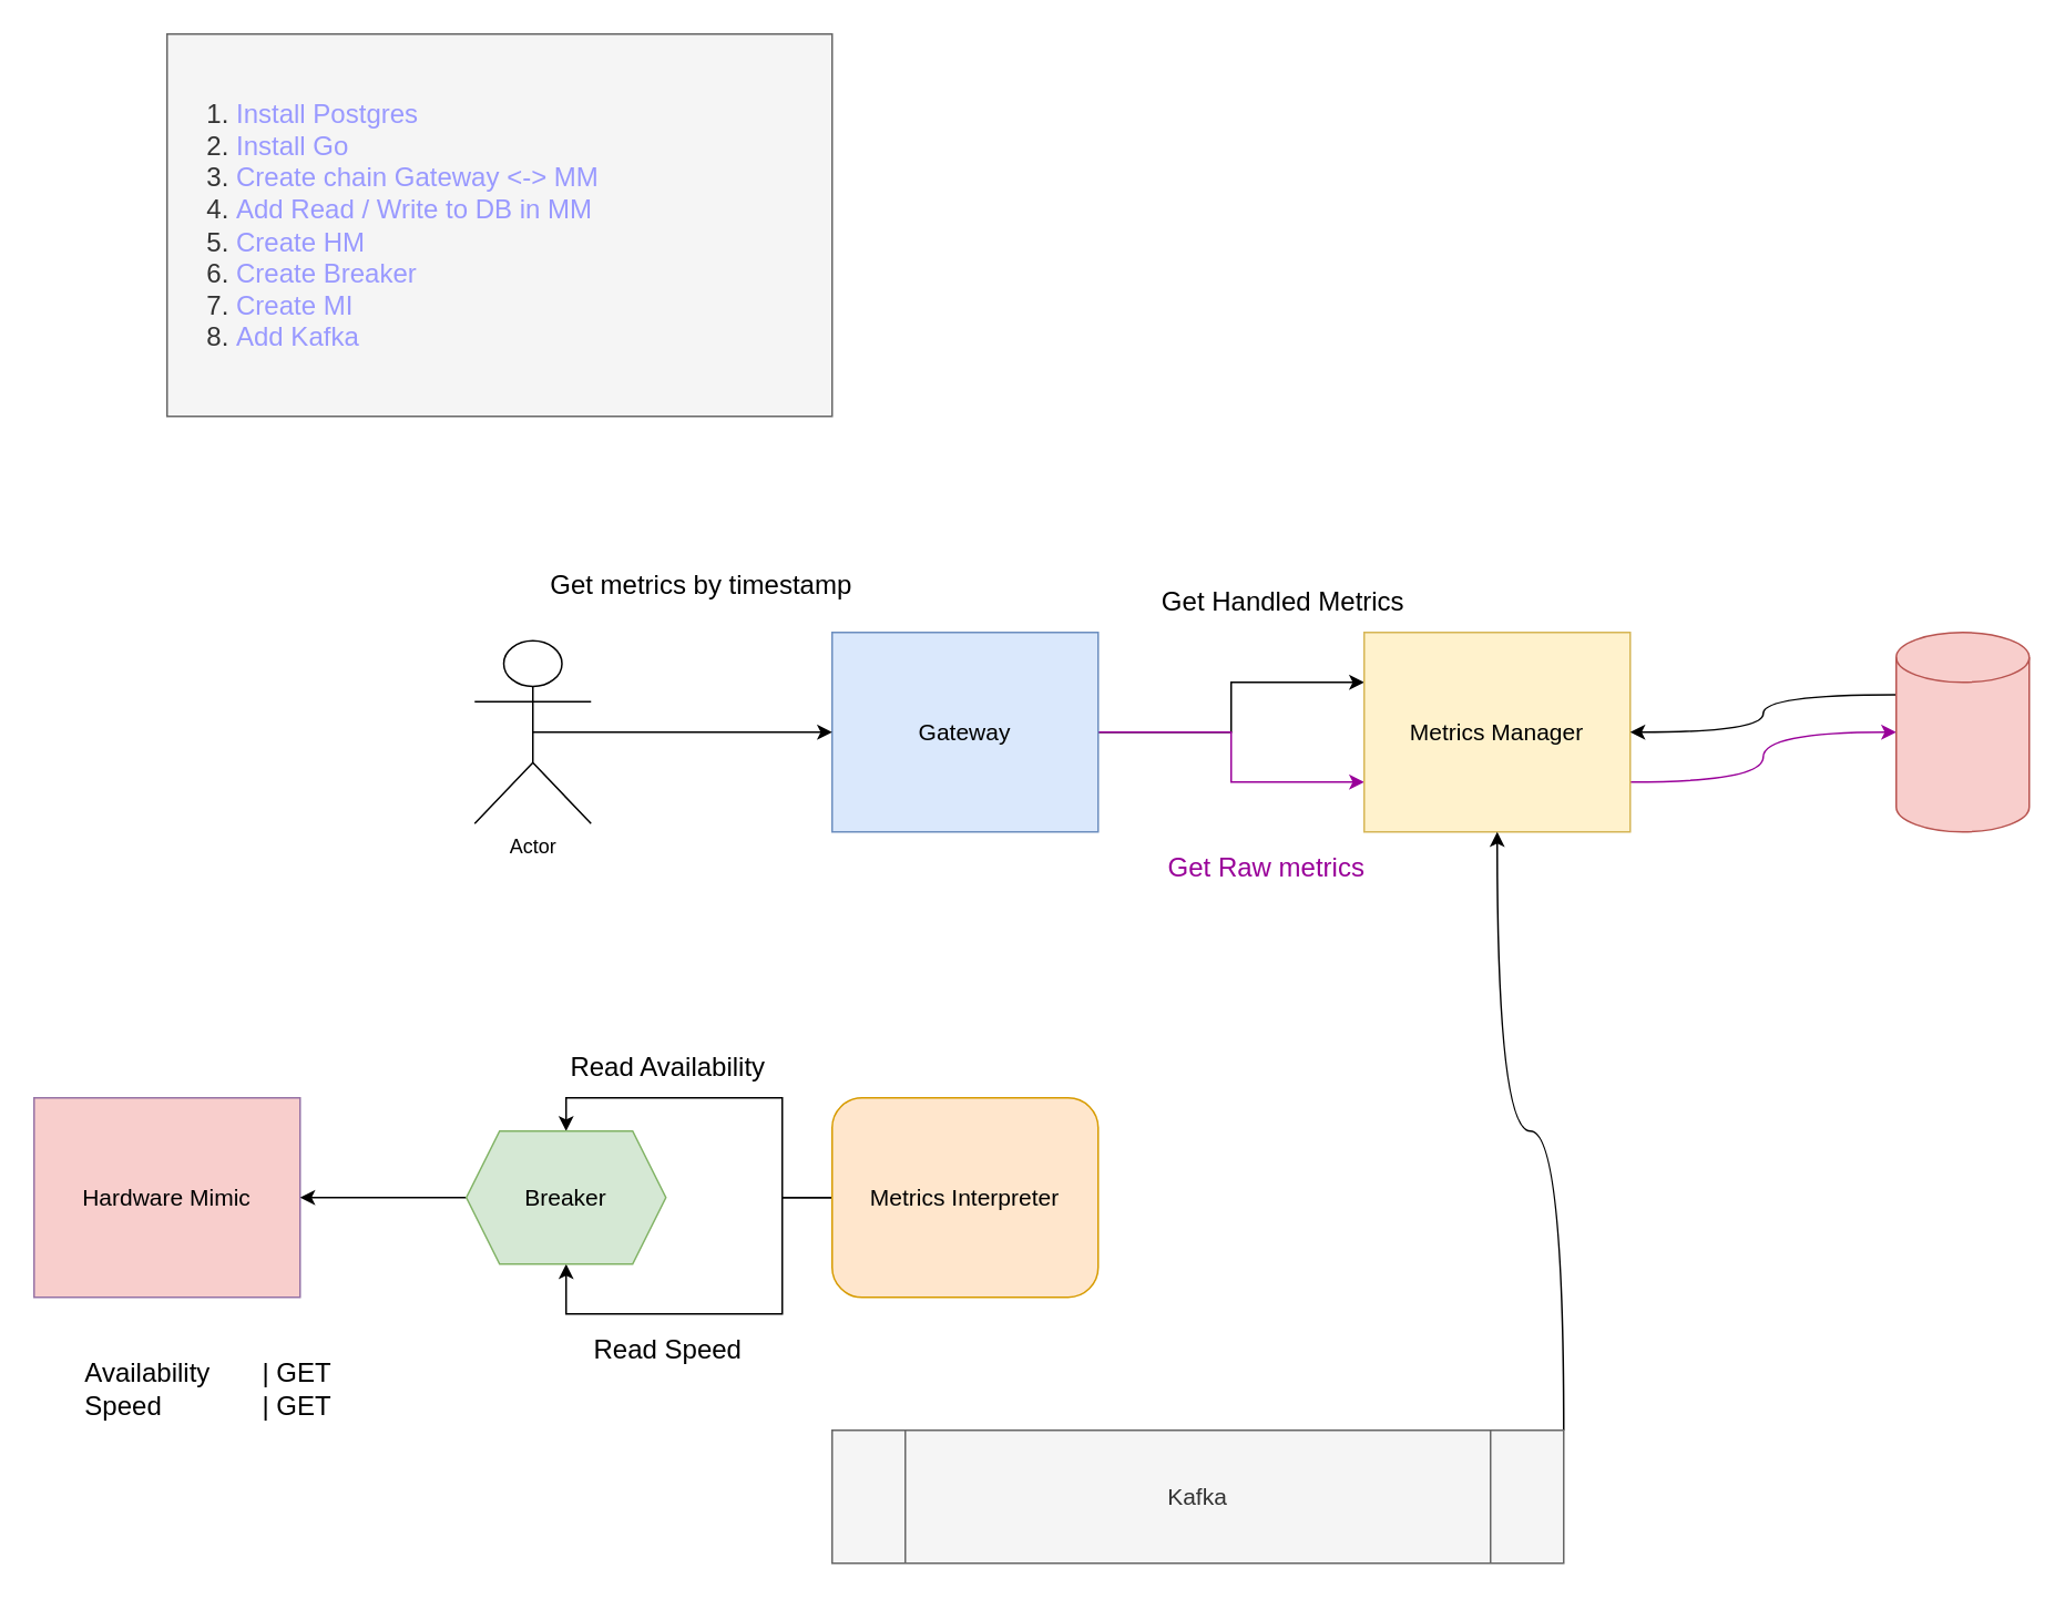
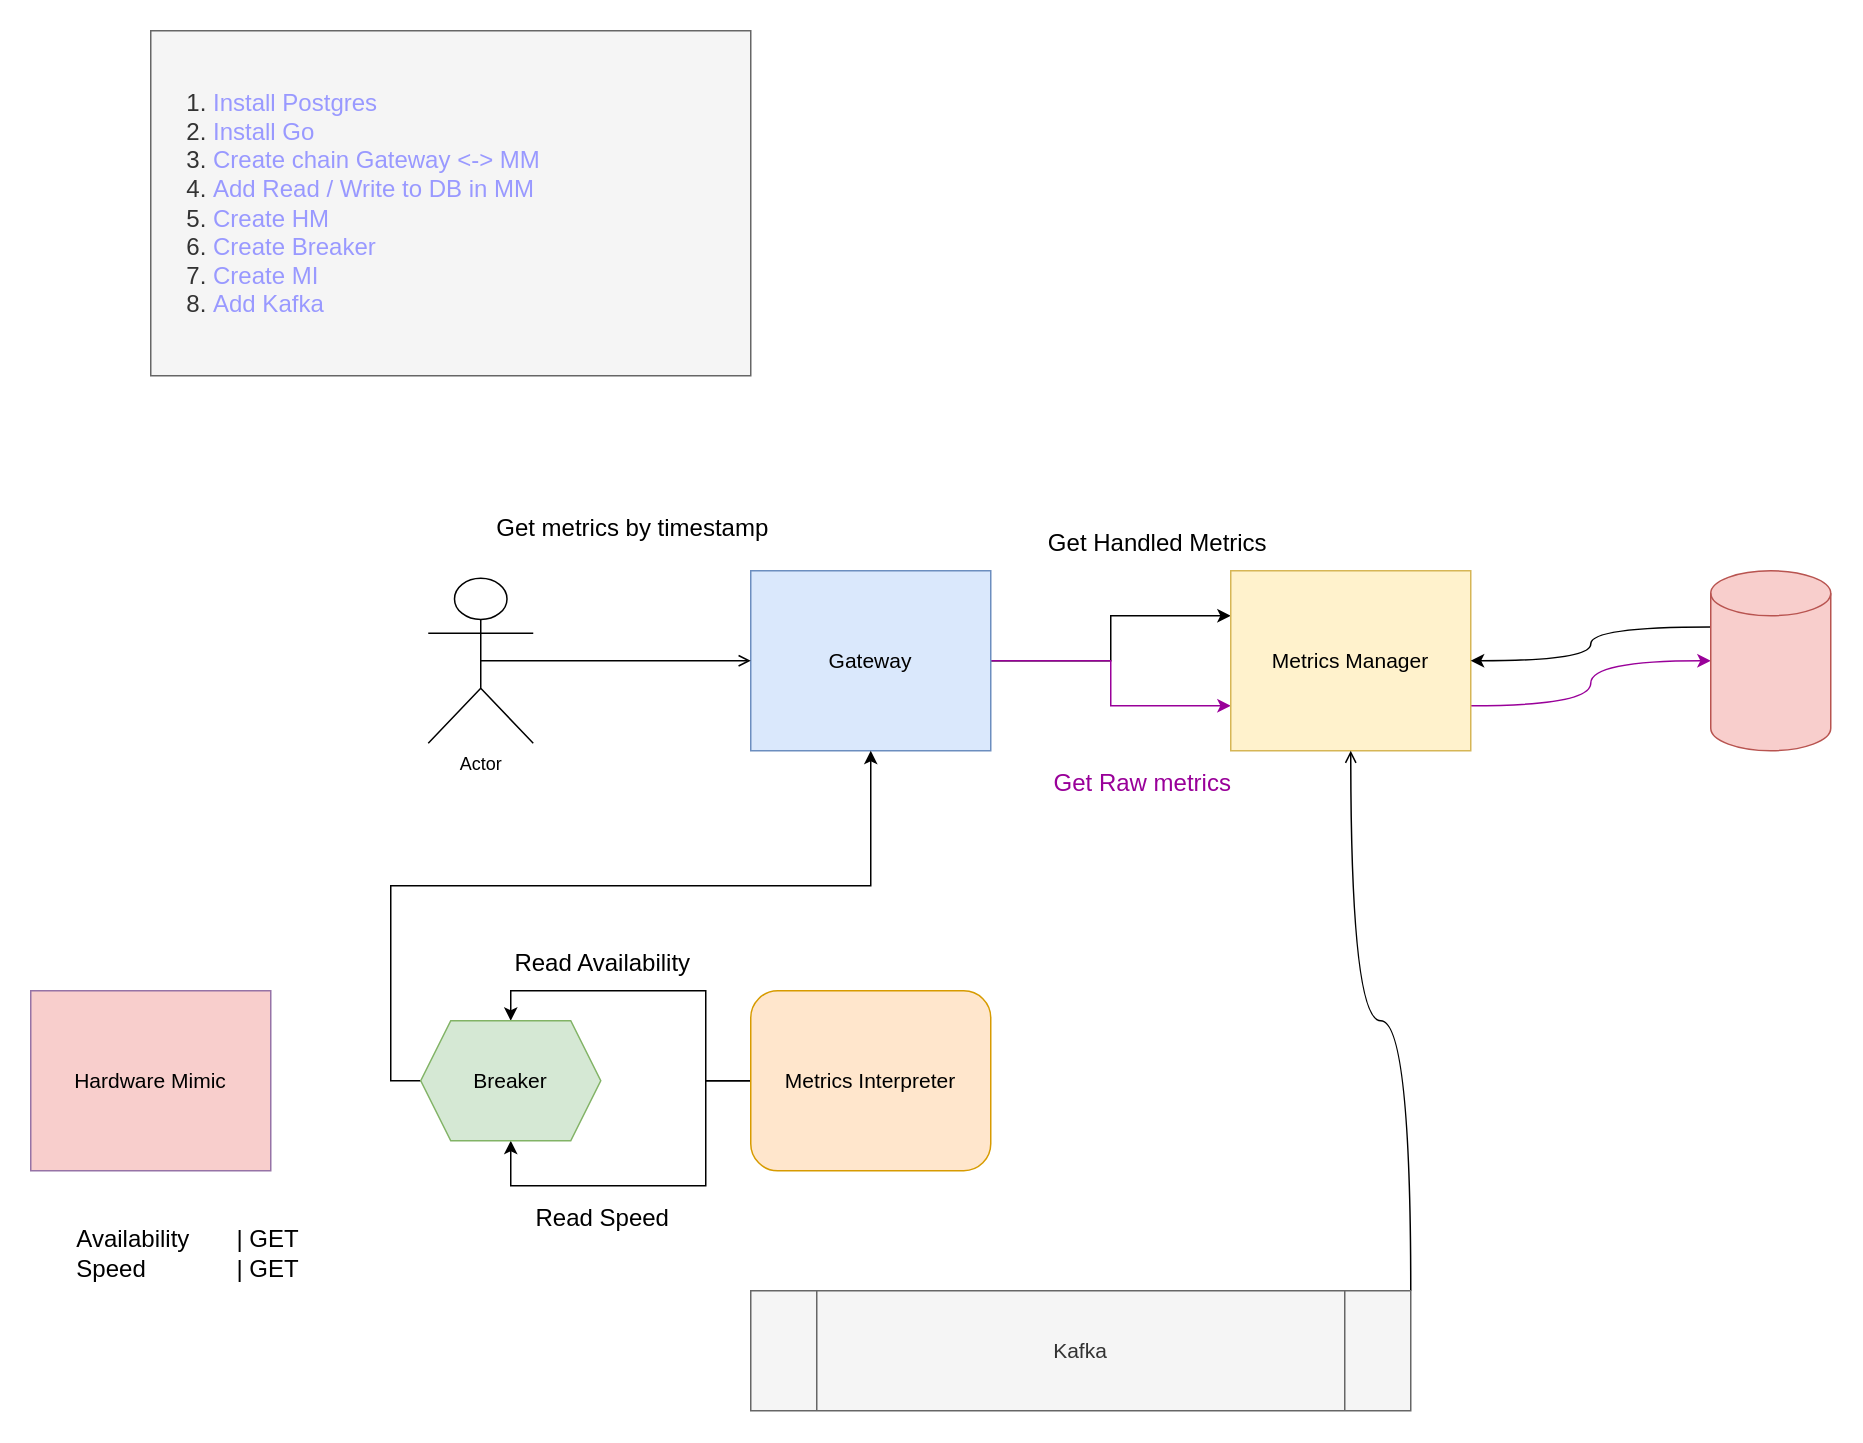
  <mxCell id="0" />
  <mxCell id="1" parent="0" />
  <mxCell id="2" style="edgeStyle=orthogonalEdgeStyle;rounded=0;orthogonalLoop=1;jettySize=auto;html=1;exitX=1;exitY=0.5;exitDx=0;exitDy=0;entryX=0;entryY=0.25;entryDx=0;entryDy=0;" parent="1" source="6" target="9" edge="1"><mxGeometry relative="1" as="geometry" /></mxCell>
  <mxCell id="3" value="Get Handled Metrics" style="edgeLabel;html=1;align=center;verticalAlign=middle;resizable=0;points=[];fontSize=16;" parent="2" vertex="1" connectable="0"><mxGeometry x="0.432" y="1" relative="1" as="geometry"><mxPoint x="4" y="-49" as="offset" /></mxGeometry></mxCell>
  <mxCell id="4" style="edgeStyle=orthogonalEdgeStyle;rounded=0;orthogonalLoop=1;jettySize=auto;html=1;exitX=1;exitY=0.5;exitDx=0;exitDy=0;entryX=0;entryY=0.75;entryDx=0;entryDy=0;fillColor=#e1d5e7;strokeColor=#990099;" parent="1" source="6" target="9" edge="1"><mxGeometry relative="1" as="geometry" /></mxCell>
  <mxCell id="5" value="Get Raw metrics" style="edgeLabel;html=1;align=center;verticalAlign=middle;resizable=0;points=[];fontSize=16;fontColor=#990099;" parent="4" vertex="1" connectable="0"><mxGeometry x="0.421" y="-2" relative="1" as="geometry"><mxPoint x="-5" y="48" as="offset" /></mxGeometry></mxCell>
  <mxCell id="6" value="Gateway" style="rounded=0;whiteSpace=wrap;html=1;fillColor=#dae8fc;strokeColor=#6c8ebf;fontSize=14;" parent="1" vertex="1"><mxGeometry x="500" y="380" width="160" height="120" as="geometry" /></mxCell>
  <mxCell id="7" style="edgeStyle=orthogonalEdgeStyle;rounded=0;orthogonalLoop=1;jettySize=auto;html=1;exitX=1;exitY=0.75;exitDx=0;exitDy=0;curved=1;strokeColor=#990099;" parent="1" source="9" target="22" edge="1"><mxGeometry relative="1" as="geometry" /></mxCell>
  <mxCell id="8" value="" style="edgeLabel;html=1;align=center;verticalAlign=middle;resizable=0;points=[];fontSize=16;" parent="7" vertex="1" connectable="0"><mxGeometry x="-0.505" y="3" relative="1" as="geometry"><mxPoint x="43" y="53" as="offset" /></mxGeometry></mxCell>
  <mxCell id="9" value="Metrics Manager" style="rounded=0;whiteSpace=wrap;html=1;fillColor=#fff2cc;strokeColor=#d6b656;fontSize=14;" parent="1" vertex="1"><mxGeometry x="820" y="380" width="160" height="120" as="geometry" /></mxCell>
- <mxCell id="10" style="edgeStyle=orthogonalEdgeStyle;rounded=0;orthogonalLoop=1;jettySize=auto;html=1;exitX=0.5;exitY=0.5;exitDx=0;exitDy=0;exitPerimeter=0;curved=1;" parent="1" source="12" target="6" edge="1"><mxGeometry relative="1" as="geometry" /></mxCell>
+ <mxCell id="10" style="edgeStyle=orthogonalEdgeStyle;rounded=0;orthogonalLoop=1;jettySize=auto;html=1;exitX=0.5;exitY=0.5;exitDx=0;exitDy=0;exitPerimeter=0;curved=1;endArrow=open;" parent="1" source="12" target="6" edge="1"><mxGeometry relative="1" as="geometry" /></mxCell>
  <mxCell id="11" value="Get metrics by timestamp" style="edgeLabel;html=1;align=center;verticalAlign=middle;resizable=0;points=[];fontSize=16;" parent="10" vertex="1" connectable="0"><mxGeometry x="-0.282" y="1" relative="1" as="geometry"><mxPoint x="35" y="-89" as="offset" /></mxGeometry></mxCell>
  <mxCell id="12" value="Actor" style="shape=umlActor;verticalLabelPosition=bottom;verticalAlign=top;html=1;outlineConnect=0;" parent="1" vertex="1"><mxGeometry x="285" y="385" width="70" height="110" as="geometry" /></mxCell>
  <mxCell id="13" style="edgeStyle=orthogonalEdgeStyle;rounded=0;orthogonalLoop=1;jettySize=auto;html=1;exitX=0;exitY=0.5;exitDx=0;exitDy=0;entryX=0.5;entryY=0;entryDx=0;entryDy=0;" parent="1" source="17" target="25" edge="1"><mxGeometry relative="1" as="geometry"><Array as="points"><mxPoint x="470" y="720" /><mxPoint x="470" y="660" /><mxPoint x="340" y="660" /></Array></mxGeometry></mxCell>
  <mxCell id="14" value="Read Availability" style="edgeLabel;html=1;align=center;verticalAlign=middle;resizable=0;points=[];fontSize=16;" parent="13" vertex="1" connectable="0"><mxGeometry x="0.3" y="1" relative="1" as="geometry"><mxPoint x="-4" y="-21" as="offset" /></mxGeometry></mxCell>
  <mxCell id="15" style="edgeStyle=orthogonalEdgeStyle;rounded=0;orthogonalLoop=1;jettySize=auto;html=1;exitX=0;exitY=0.5;exitDx=0;exitDy=0;entryX=0.5;entryY=1;entryDx=0;entryDy=0;" parent="1" source="17" target="25" edge="1"><mxGeometry relative="1" as="geometry"><Array as="points"><mxPoint x="470" y="720" /><mxPoint x="470" y="790" /><mxPoint x="340" y="790" /></Array></mxGeometry></mxCell>
  <mxCell id="16" value="Read Speed" style="edgeLabel;html=1;align=center;verticalAlign=middle;resizable=0;points=[];fontSize=16;" parent="15" vertex="1" connectable="0"><mxGeometry x="0.315" y="1" relative="1" as="geometry"><mxPoint x="1" y="19" as="offset" /></mxGeometry></mxCell>
  <mxCell id="17" value="Metrics Interpreter" style="whiteSpace=wrap;html=1;fillColor=#ffe6cc;strokeColor=#d79b00;fontSize=14;rounded=1;" parent="1" vertex="1"><mxGeometry x="500" y="660" width="160" height="120" as="geometry" /></mxCell>
- <mxCell id="18" style="edgeStyle=orthogonalEdgeStyle;rounded=0;orthogonalLoop=1;jettySize=auto;html=1;exitX=1;exitY=0;exitDx=0;exitDy=0;curved=1;" parent="1" source="20" target="9" edge="1"><mxGeometry relative="1" as="geometry" /></mxCell>
+ <mxCell id="18" style="edgeStyle=orthogonalEdgeStyle;rounded=0;orthogonalLoop=1;jettySize=auto;html=1;exitX=1;exitY=0;exitDx=0;exitDy=0;curved=1;endArrow=open;" parent="1" source="20" target="9" edge="1"><mxGeometry relative="1" as="geometry" /></mxCell>
  <mxCell id="19" value="" style="edgeLabel;html=1;align=center;verticalAlign=middle;resizable=0;points=[];fontColor=#990099;" parent="18" vertex="1" connectable="0"><mxGeometry x="-0.645" y="-3" relative="1" as="geometry"><mxPoint x="-3" y="31" as="offset" /></mxGeometry></mxCell>
  <mxCell id="20" value="Kafka" style="shape=process;whiteSpace=wrap;html=1;backgroundOutline=1;fillColor=#f5f5f5;fontColor=#333333;strokeColor=#666666;fontSize=14;" parent="1" vertex="1"><mxGeometry x="500" y="860" width="440" height="80" as="geometry" /></mxCell>
  <mxCell id="21" style="edgeStyle=orthogonalEdgeStyle;rounded=0;orthogonalLoop=1;jettySize=auto;html=1;exitX=0;exitY=0;exitDx=0;exitDy=37.5;exitPerimeter=0;curved=1;" parent="1" source="22" target="9" edge="1"><mxGeometry relative="1" as="geometry" /></mxCell>
  <mxCell id="22" value="" style="shape=cylinder3;whiteSpace=wrap;html=1;boundedLbl=1;backgroundOutline=1;size=15;fillColor=#f8cecc;strokeColor=#b85450;" parent="1" vertex="1"><mxGeometry x="1140" y="380" width="80" height="120" as="geometry" /></mxCell>
  <mxCell id="23" value="Hardware Mimic" style="rounded=0;whiteSpace=wrap;html=1;fillColor=#f8cecc;strokeColor=#9673a6;fontSize=14;" parent="1" vertex="1"><mxGeometry x="20" y="660" width="160" height="120" as="geometry" /></mxCell>
- <mxCell id="24" style="edgeStyle=orthogonalEdgeStyle;rounded=0;orthogonalLoop=1;jettySize=auto;html=1;exitX=0;exitY=0.5;exitDx=0;exitDy=0;" parent="1" source="25" target="23" edge="1"><mxGeometry relative="1" as="geometry" /></mxCell>
+ <mxCell id="24" style="edgeStyle=orthogonalEdgeStyle;rounded=0;orthogonalLoop=1;jettySize=auto;html=1;exitX=0;exitY=0.5;exitDx=0;exitDy=0;" parent="1" source="25" target="6" edge="1"><mxGeometry relative="1" as="geometry" /></mxCell>
  <mxCell id="25" value="Breaker" style="shape=hexagon;perimeter=hexagonPerimeter2;whiteSpace=wrap;html=1;fixedSize=1;fillColor=#d5e8d4;strokeColor=#82b366;fontSize=14;" parent="1" vertex="1"><mxGeometry x="280" y="680" width="120" height="80" as="geometry" /></mxCell>
  <mxCell id="26" value="Availability &lt;span style=&quot;white-space: pre; font-size: 16px;&quot;&gt;&#09;&lt;/span&gt;| GET&lt;br style=&quot;font-size: 16px;&quot;&gt;Speed &lt;span style=&quot;white-space: pre; font-size: 16px;&quot;&gt;&#09;&lt;span style=&quot;white-space: pre; font-size: 16px;&quot;&gt;&#09;&lt;/span&gt;&lt;/span&gt;|&amp;nbsp;GET" style="text;html=1;strokeColor=none;fillColor=none;align=center;verticalAlign=middle;whiteSpace=wrap;rounded=0;fontSize=16;" parent="1" vertex="1"><mxGeometry x="45" y="820" width="160" height="30" as="geometry" /></mxCell>
  <mxCell id="27" value="&lt;ol style=&quot;font-size: 16px;&quot;&gt;&lt;li style=&quot;font-size: 16px;&quot;&gt;&lt;font color=&quot;#9999ff&quot;&gt;Install Postgres&lt;/font&gt;&lt;br style=&quot;font-size: 16px;&quot;&gt;&lt;/li&gt;&lt;li style=&quot;font-size: 16px;&quot;&gt;&lt;font color=&quot;#9999ff&quot;&gt;Install Go&lt;/font&gt;&lt;/li&gt;&lt;li style=&quot;font-size: 16px;&quot;&gt;&lt;font color=&quot;#9999ff&quot;&gt;Create chain Gateway &amp;lt;-&amp;gt; MM&lt;/font&gt;&lt;/li&gt;&lt;li style=&quot;font-size: 16px;&quot;&gt;&lt;font color=&quot;#9999ff&quot;&gt;Add Read / Write to DB in MM&lt;/font&gt;&lt;/li&gt;&lt;li style=&quot;font-size: 16px;&quot;&gt;&lt;font color=&quot;#9999ff&quot;&gt;Create HM&lt;/font&gt;&lt;/li&gt;&lt;li style=&quot;font-size: 16px;&quot;&gt;&lt;font color=&quot;#9999ff&quot;&gt;Create Breaker&lt;/font&gt;&lt;/li&gt;&lt;li style=&quot;font-size: 16px;&quot;&gt;&lt;font color=&quot;#9999ff&quot;&gt;Create MI&lt;/font&gt;&lt;/li&gt;&lt;li style=&quot;font-size: 16px;&quot;&gt;&lt;font color=&quot;#9999ff&quot;&gt;Add Kafka&lt;/font&gt;&lt;/li&gt;&lt;/ol&gt;" style="rounded=0;whiteSpace=wrap;html=1;align=left;fillColor=#f5f5f5;fontColor=#333333;strokeColor=#666666;fontSize=16;" parent="1" vertex="1"><mxGeometry x="100" y="20" width="400" height="230" as="geometry" /></mxCell>
